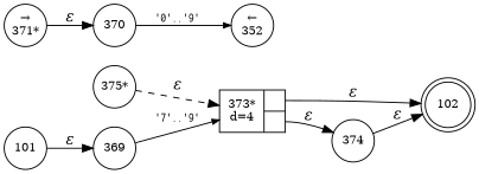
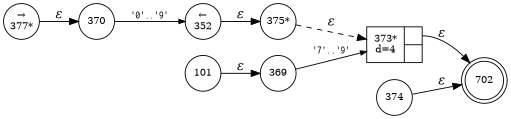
  digraph {
    rankdir=LR
    node [fixedsize=true fontsize=11 shape=circle peripheries=1]
    edge [fontname="Times-Italic"]
-   n1 [label=102 shape=doublecircle width=.6 peripheries=""]
+   n1 [label=702 shape=doublecircle width=.6 peripheries=""]
    n2 [fixedsize=false label="{373*\nd=4|{<p0>|<p1>}}" shape=record]
    n3 [label=374 width=.55]
-   n4 [label="&rarr;\n371*" width=.55]
+   n4 [label="&rarr;\n377*" width=.55]
    n5 [label=370 width=.55]
    n6 [label="&larr;\n352" width=.55]
    n7 [label="375*" width=.55]
    n8 [label=101 width=.55]
    n9 [label=369 width=.55]
    n2 -> n1 [label="&epsilon;" tailport=p0]
-   n2 -> n3 [label="&epsilon;" tailport=p1]
    n3 -> n1 [label="&epsilon;"]
    n4 -> n5 [label="&epsilon;"]
    n5 -> n6 [arrowhead=normal arrowsize=.7 fontname=Courier fontsize=11 label="'0'..'9'"]
+   n6 -> n7 [label="&epsilon;"]
    n7 -> n2 [label="&epsilon;" style=dashed]
    n8 -> n9 [label="&epsilon;"]
    n9 -> n2 [arrowhead=normal arrowsize=.7 fontname=Courier fontsize=11 label="'7'..'9'"]
  }
